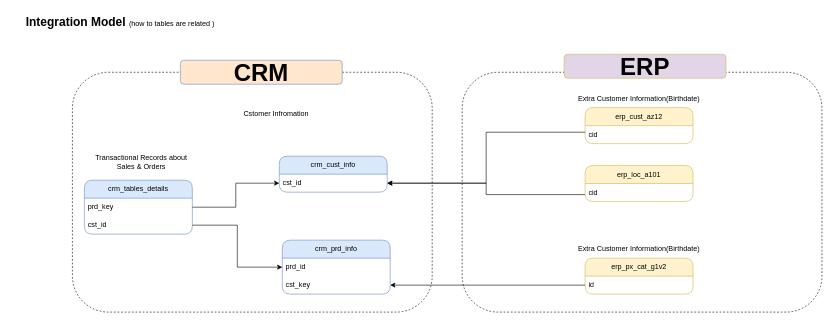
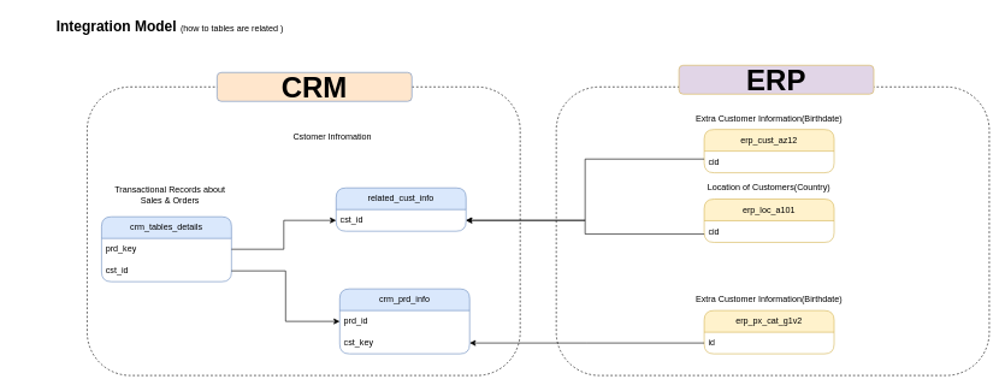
  <mxCell id="0" />
  <mxCell id="1" parent="0" />
- <mxCell id="2" value="&lt;b&gt;&lt;font style=&quot;font-size: 20px;&quot;&gt;Integration Model &lt;/font&gt;&lt;/b&gt;(how to tables are related )" style="text;html=1;align=center;verticalAlign=middle;whiteSpace=wrap;rounded=0;" vertex="1" parent="1"><mxGeometry x="20" width="360" height="30" as="geometry" y="20" /></mxCell>
- <mxCell id="3" value="crm_cust_info" style="swimlane;fontStyle=0;childLayout=stackLayout;horizontal=1;startSize=30;horizontalStack=0;resizeParent=1;resizeParentMax=0;resizeLast=0;collapsible=1;marginBottom=0;whiteSpace=wrap;html=1;rounded=1;swimlaneLine=1;fillColor=#dae8fc;strokeColor=#6c8ebf;" vertex="1" parent="1"><mxGeometry x="465" y="260" width="180" height="60" as="geometry" /></mxCell>
+ <mxCell id="2" value="&lt;b&gt;&lt;font style=&quot;font-size: 20px;&quot;&gt;Integration Model &lt;/font&gt;&lt;/b&gt;(how to tables are related )" style="text;html=1;align=center;verticalAlign=middle;whiteSpace=wrap;rounded=0;" vertex="1" parent="1"><mxGeometry x="55" y="20" width="360" height="30" as="geometry" /></mxCell>
+ <mxCell id="3" value="related_cust_info" style="swimlane;fontStyle=0;childLayout=stackLayout;horizontal=1;startSize=30;horizontalStack=0;resizeParent=1;resizeParentMax=0;resizeLast=0;collapsible=1;marginBottom=0;whiteSpace=wrap;html=1;rounded=1;swimlaneLine=1;fillColor=#dae8fc;strokeColor=#6c8ebf;" vertex="1" parent="1"><mxGeometry x="465" y="260" width="180" height="60" as="geometry" /></mxCell>
  <mxCell id="4" value="cst_id" style="text;strokeColor=none;fillColor=none;align=left;verticalAlign=middle;spacingLeft=4;spacingRight=4;overflow=hidden;points=[[0,0.5],[1,0.5]];portConstraint=eastwest;rotatable=0;whiteSpace=wrap;html=1;" vertex="1" parent="3"><mxGeometry y="30" width="180" height="30" as="geometry" /></mxCell>
  <mxCell id="5" value="Cstomer Infromation" style="text;html=1;align=center;verticalAlign=middle;whiteSpace=wrap;rounded=0;" vertex="1" parent="1"><mxGeometry x="375" y="174" width="170" height="30" as="geometry" /></mxCell>
  <mxCell id="6" value="crm_prd_info" style="swimlane;fontStyle=0;childLayout=stackLayout;horizontal=1;startSize=30;horizontalStack=0;resizeParent=1;resizeParentMax=0;resizeLast=0;collapsible=1;marginBottom=0;whiteSpace=wrap;html=1;rounded=1;swimlaneLine=1;fillColor=#dae8fc;strokeColor=#6c8ebf;" vertex="1" parent="1"><mxGeometry x="470" y="400" width="180" height="90" as="geometry" /></mxCell>
  <mxCell id="7" value="prd_id" style="text;strokeColor=none;fillColor=none;align=left;verticalAlign=middle;spacingLeft=4;spacingRight=4;overflow=hidden;points=[[0,0.5],[1,0.5]];portConstraint=eastwest;rotatable=0;whiteSpace=wrap;html=1;" vertex="1" parent="6"><mxGeometry y="30" width="180" height="30" as="geometry" /></mxCell>
  <mxCell id="8" value="cst_key" style="text;strokeColor=none;fillColor=none;align=left;verticalAlign=middle;spacingLeft=4;spacingRight=4;overflow=hidden;points=[[0,0.5],[1,0.5]];portConstraint=eastwest;rotatable=0;whiteSpace=wrap;html=1;" vertex="1" parent="6"><mxGeometry y="60" width="180" height="30" as="geometry" /></mxCell>
  <mxCell id="9" value="crm_tables_details" style="swimlane;fontStyle=0;childLayout=stackLayout;horizontal=1;startSize=30;horizontalStack=0;resizeParent=1;resizeParentMax=0;resizeLast=0;collapsible=1;marginBottom=0;whiteSpace=wrap;html=1;rounded=1;swimlaneLine=1;fillColor=#dae8fc;strokeColor=#6c8ebf;" vertex="1" parent="1"><mxGeometry x="140" y="300" width="180" height="90" as="geometry" /></mxCell>
  <mxCell id="10" value="prd_key" style="text;strokeColor=none;fillColor=none;align=left;verticalAlign=middle;spacingLeft=4;spacingRight=4;overflow=hidden;points=[[0,0.5],[1,0.5]];portConstraint=eastwest;rotatable=0;whiteSpace=wrap;html=1;" vertex="1" parent="9"><mxGeometry y="30" width="180" height="30" as="geometry" /></mxCell>
  <mxCell id="11" value="cst_id" style="text;strokeColor=none;fillColor=none;align=left;verticalAlign=middle;spacingLeft=4;spacingRight=4;overflow=hidden;points=[[0,0.5],[1,0.5]];portConstraint=eastwest;rotatable=0;whiteSpace=wrap;html=1;" vertex="1" parent="9"><mxGeometry y="60" width="180" height="30" as="geometry" /></mxCell>
  <mxCell id="12" value="Transactional Records about Sales &amp;amp; Orders" style="text;html=1;align=center;verticalAlign=middle;whiteSpace=wrap;rounded=0;" vertex="1" parent="1"><mxGeometry x="150" y="255" width="170" height="30" as="geometry" /></mxCell>
  <mxCell id="13" style="edgeStyle=orthogonalEdgeStyle;rounded=0;orthogonalLoop=1;jettySize=auto;html=1;entryX=0;entryY=0.5;entryDx=0;entryDy=0;" edge="1" parent="1" source="10" target="4"><mxGeometry relative="1" as="geometry" /></mxCell>
  <mxCell id="14" style="edgeStyle=orthogonalEdgeStyle;rounded=0;orthogonalLoop=1;jettySize=auto;html=1;entryX=0;entryY=0.5;entryDx=0;entryDy=0;" edge="1" parent="1" source="11" target="7"><mxGeometry relative="1" as="geometry" /></mxCell>
  <mxCell id="15" value="erp_cust_az12" style="swimlane;fontStyle=0;childLayout=stackLayout;horizontal=1;startSize=30;horizontalStack=0;resizeParent=1;resizeParentMax=0;resizeLast=0;collapsible=1;marginBottom=0;whiteSpace=wrap;html=1;rounded=1;swimlaneLine=1;fillColor=#fff2cc;strokeColor=#d6b656;" vertex="1" parent="1"><mxGeometry x="975" y="179" width="180" height="60" as="geometry" /></mxCell>
  <mxCell id="16" value="cid" style="text;strokeColor=none;fillColor=none;align=left;verticalAlign=middle;spacingLeft=4;spacingRight=4;overflow=hidden;points=[[0,0.5],[1,0.5]];portConstraint=eastwest;rotatable=0;whiteSpace=wrap;html=1;" vertex="1" parent="15"><mxGeometry y="30" width="180" height="30" as="geometry" /></mxCell>
  <mxCell id="17" style="edgeStyle=orthogonalEdgeStyle;rounded=0;orthogonalLoop=1;jettySize=auto;html=1;entryX=1;entryY=0.5;entryDx=0;entryDy=0;" edge="1" parent="1" source="16" target="4"><mxGeometry relative="1" as="geometry"><Array as="points"><mxPoint x="810" y="220" /><mxPoint x="810" y="305" /></Array></mxGeometry></mxCell>
  <mxCell id="18" value="Extra Customer Information(Birthdate)" style="text;html=1;align=center;verticalAlign=middle;whiteSpace=wrap;rounded=0;" vertex="1" parent="1"><mxGeometry x="960" y="149" width="210" height="30" as="geometry" /></mxCell>
  <mxCell id="19" value="erp_loc_a101" style="swimlane;fontStyle=0;childLayout=stackLayout;horizontal=1;startSize=30;horizontalStack=0;resizeParent=1;resizeParentMax=0;resizeLast=0;collapsible=1;marginBottom=0;whiteSpace=wrap;html=1;rounded=1;swimlaneLine=1;fillColor=#fff2cc;strokeColor=#d6b656;" vertex="1" parent="1"><mxGeometry x="975" y="275.5" width="180" height="60" as="geometry" /></mxCell>
  <mxCell id="20" value="cid" style="text;strokeColor=none;fillColor=none;align=left;verticalAlign=middle;spacingLeft=4;spacingRight=4;overflow=hidden;points=[[0,0.5],[1,0.5]];portConstraint=eastwest;rotatable=0;whiteSpace=wrap;html=1;" vertex="1" parent="19"><mxGeometry y="30" width="180" height="30" as="geometry" /></mxCell>
+ <mxCell id="21" value="Location of Customers(Country)" style="text;html=1;align=center;verticalAlign=middle;whiteSpace=wrap;rounded=0;" vertex="1" parent="1"><mxGeometry x="960" y="244.5" width="210" height="30" as="geometry" /></mxCell>
  <mxCell id="22" value="erp_px_cat_g1v2" style="swimlane;fontStyle=0;childLayout=stackLayout;horizontal=1;startSize=30;horizontalStack=0;resizeParent=1;resizeParentMax=0;resizeLast=0;collapsible=1;marginBottom=0;whiteSpace=wrap;html=1;rounded=1;swimlaneLine=1;fillColor=#fff2cc;strokeColor=#d6b656;" vertex="1" parent="1"><mxGeometry x="975" y="430" width="180" height="60" as="geometry" /></mxCell>
  <mxCell id="23" value="id" style="text;strokeColor=none;fillColor=none;align=left;verticalAlign=middle;spacingLeft=4;spacingRight=4;overflow=hidden;points=[[0,0.5],[1,0.5]];portConstraint=eastwest;rotatable=0;whiteSpace=wrap;html=1;" vertex="1" parent="22"><mxGeometry y="30" width="180" height="30" as="geometry" /></mxCell>
  <mxCell id="24" value="Extra Customer Information(Birthdate)" style="text;html=1;align=center;verticalAlign=middle;whiteSpace=wrap;rounded=0;" vertex="1" parent="1"><mxGeometry x="960" y="400" width="210" height="30" as="geometry" /></mxCell>
  <mxCell id="25" style="edgeStyle=orthogonalEdgeStyle;rounded=0;orthogonalLoop=1;jettySize=auto;html=1;entryX=1;entryY=0.5;entryDx=0;entryDy=0;" edge="1" parent="1" source="23"><mxGeometry relative="1" as="geometry"><mxPoint x="650" y="475" as="targetPoint" /></mxGeometry></mxCell>
  <mxCell id="26" value="" style="rounded=1;whiteSpace=wrap;html=1;fillColor=none;dashed=1;" vertex="1" parent="1"><mxGeometry x="120" y="120" width="600" height="400" as="geometry" /></mxCell>
  <mxCell id="27" value="&lt;font style=&quot;font-size: 40px;&quot;&gt;&lt;b&gt;CRM&lt;/b&gt;&lt;/font&gt;" style="rounded=1;whiteSpace=wrap;html=1;fillColor=#ffe6cc;strokeColor=#6c8ebf;" vertex="1" parent="1"><mxGeometry x="300" y="100" width="270" height="40" as="geometry" /></mxCell>
  <mxCell id="28" style="edgeStyle=orthogonalEdgeStyle;rounded=0;orthogonalLoop=1;jettySize=auto;html=1;entryX=1;entryY=0.5;entryDx=0;entryDy=0;" edge="1" parent="1" source="20" target="4"><mxGeometry relative="1" as="geometry"><Array as="points"><mxPoint x="810" y="324" /><mxPoint x="810" y="305" /></Array></mxGeometry></mxCell>
  <mxCell id="29" value="" style="rounded=1;whiteSpace=wrap;html=1;fillColor=none;dashed=1;" vertex="1" parent="1"><mxGeometry x="770" y="120" width="600" height="400" as="geometry" /></mxCell>
  <mxCell id="30" value="&lt;font style=&quot;font-size: 40px;&quot;&gt;&lt;b&gt;ERP&lt;/b&gt;&lt;/font&gt;" style="rounded=1;whiteSpace=wrap;html=1;fillColor=#e1d5e7;strokeColor=#d6b656;" vertex="1" parent="1"><mxGeometry x="940" y="90" width="270" height="40" as="geometry" /></mxCell>
